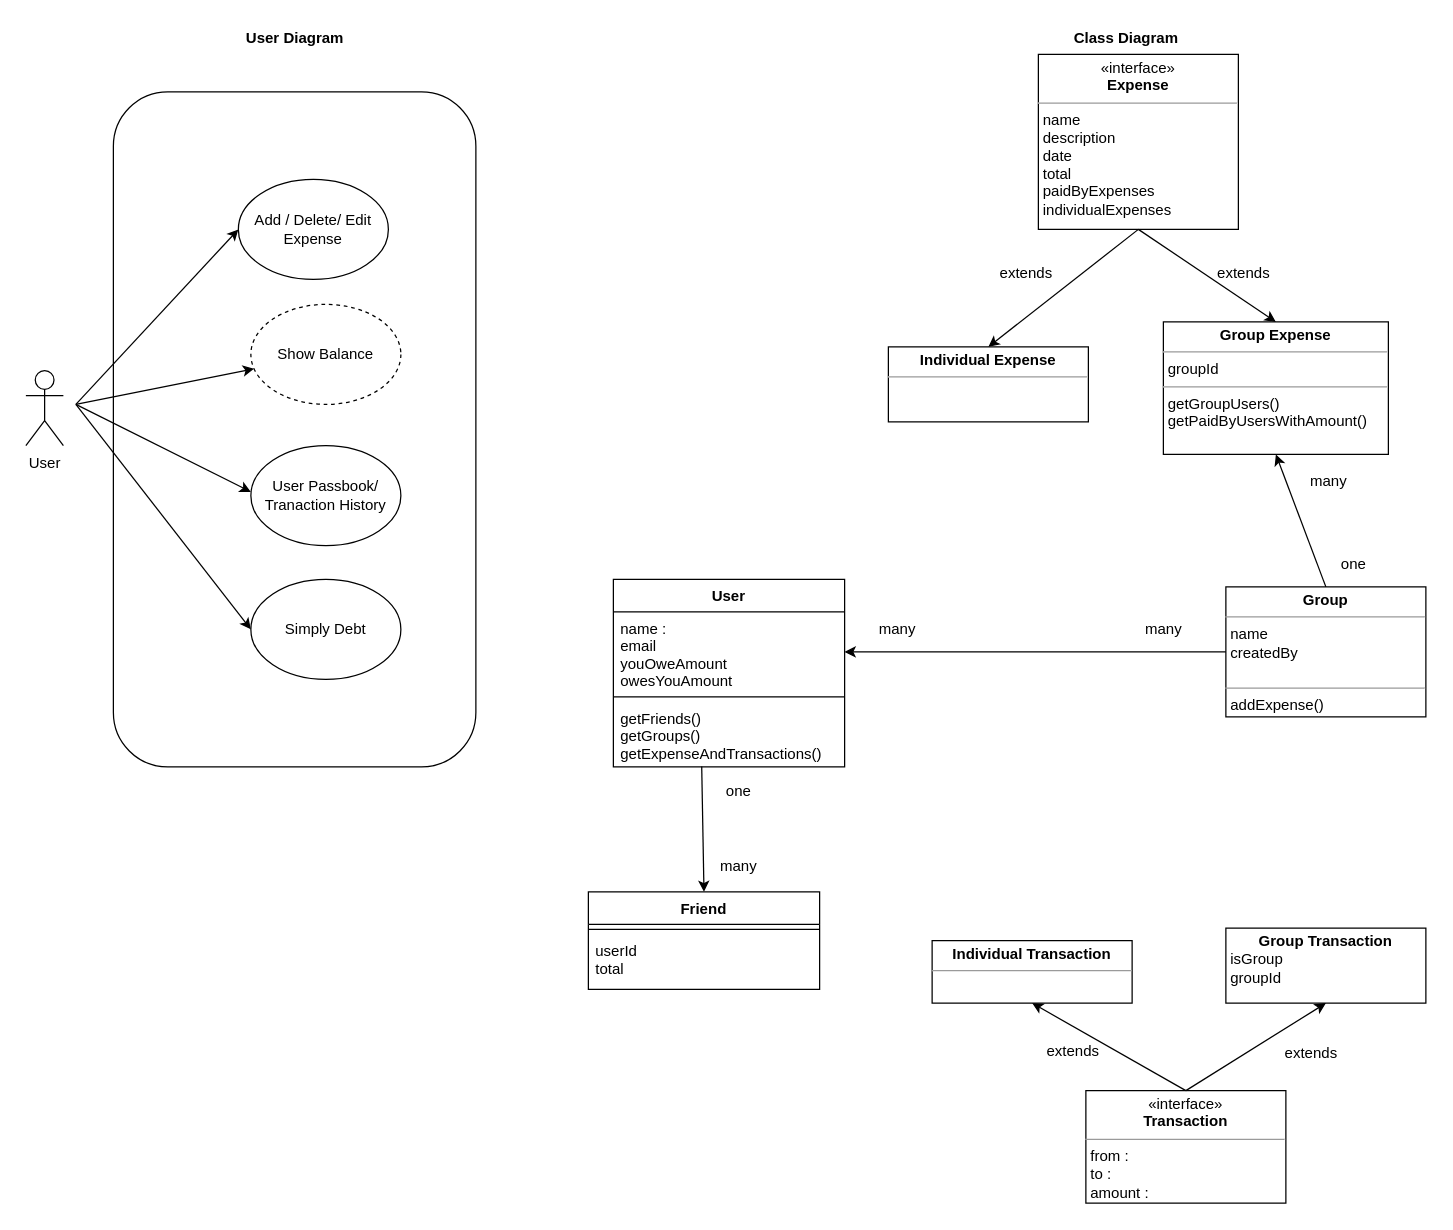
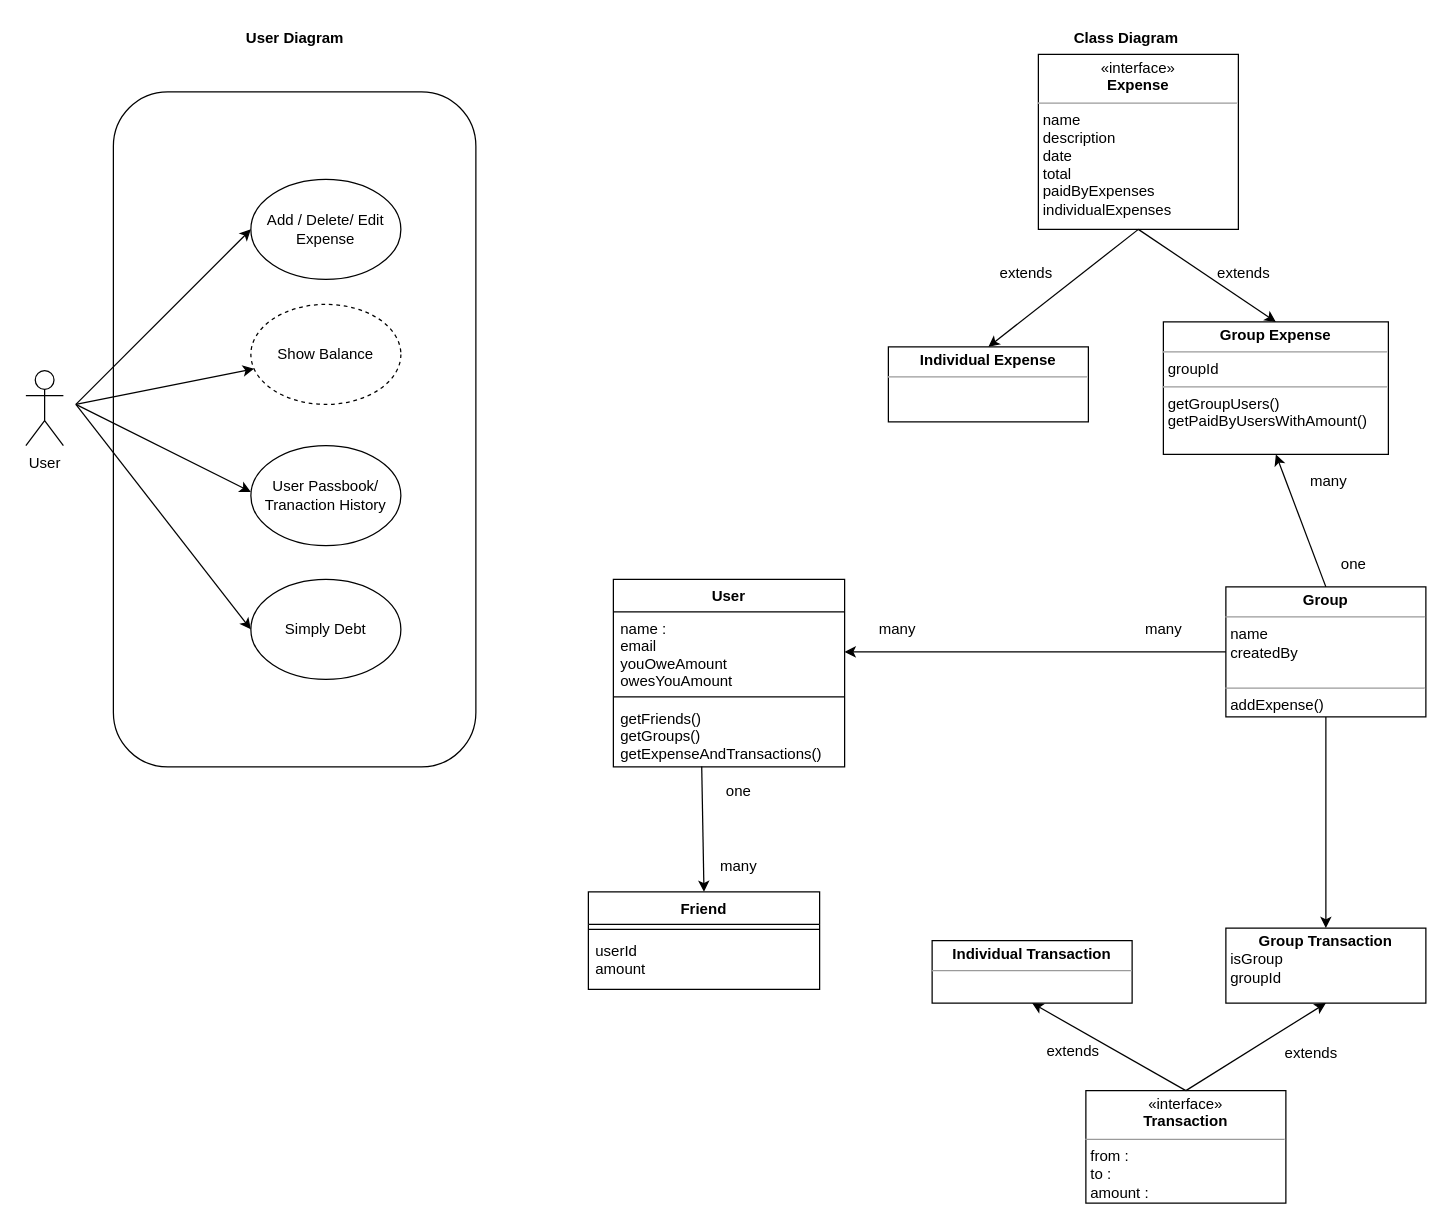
  <mxCell id="0" />
  <mxCell id="1" parent="0" />
  <mxCell id="2" value="" style="rounded=1;whiteSpace=wrap;html=1;fillColor=none;" vertex="1" parent="1"><mxGeometry x="90" y="73" width="290" height="540" as="geometry" /></mxCell>
  <mxCell id="3" value="&lt;b&gt;User Diagram&lt;/b&gt;" style="text;html=1;align=center;verticalAlign=middle;resizable=0;points=[];autosize=1;" vertex="1" parent="1"><mxGeometry x="190" y="20" width="90" height="20" as="geometry" /></mxCell>
  <mxCell id="4" value="&lt;b&gt;Class Diagram&lt;/b&gt;" style="text;html=1;align=center;verticalAlign=middle;resizable=0;points=[];autosize=1;" vertex="1" parent="1"><mxGeometry x="850" y="20" width="100" height="20" as="geometry" /></mxCell>
  <mxCell id="5" value="User" style="shape=umlActor;verticalLabelPosition=bottom;labelBackgroundColor=#ffffff;verticalAlign=top;html=1;outlineConnect=0;" vertex="1" parent="1"><mxGeometry x="20" y="296" width="30" height="60" as="geometry" /></mxCell>
- <mxCell id="6" value="Add / Delete/ Edit Expense" style="ellipse;whiteSpace=wrap;html=1;" vertex="1" parent="1"><mxGeometry x="190" y="143" width="120" height="80" as="geometry" /></mxCell>
+ <mxCell id="6" value="Add / Delete/ Edit Expense" style="ellipse;whiteSpace=wrap;html=1;" vertex="1" parent="1"><mxGeometry x="200" y="143" width="120" height="80" as="geometry" /></mxCell>
  <mxCell id="7" value="Show Balance" style="ellipse;whiteSpace=wrap;html=1;dashed=1;" vertex="1" parent="1"><mxGeometry x="200" y="243" width="120" height="80" as="geometry" /></mxCell>
  <mxCell id="8" value="User Passbook/ Tranaction History" style="ellipse;whiteSpace=wrap;html=1;" vertex="1" parent="1"><mxGeometry x="200" y="356" width="120" height="80" as="geometry" /></mxCell>
  <mxCell id="9" value="Simply Debt" style="ellipse;whiteSpace=wrap;html=1;" vertex="1" parent="1"><mxGeometry x="200" y="463" width="120" height="80" as="geometry" /></mxCell>
  <mxCell id="10" value="" style="endArrow=classic;html=1;entryX=0;entryY=0.5;entryDx=0;entryDy=0;" edge="1" parent="1" target="6"><mxGeometry width="50" height="50" relative="1" as="geometry"><mxPoint x="60" y="323" as="sourcePoint" /><mxPoint x="190" y="203" as="targetPoint" /></mxGeometry></mxCell>
  <mxCell id="11" value="" style="endArrow=classic;html=1;entryX=0;entryY=0.5;entryDx=0;entryDy=0;" edge="1" parent="1" target="9"><mxGeometry width="50" height="50" relative="1" as="geometry"><mxPoint x="60" y="323" as="sourcePoint" /><mxPoint x="200" y="213" as="targetPoint" /></mxGeometry></mxCell>
  <mxCell id="12" value="" style="endArrow=classic;html=1;" edge="1" parent="1"><mxGeometry width="50" height="50" relative="1" as="geometry"><mxPoint x="60" y="323" as="sourcePoint" /><mxPoint x="200" y="393" as="targetPoint" /></mxGeometry></mxCell>
  <mxCell id="13" value="" style="endArrow=classic;html=1;" edge="1" parent="1" target="7"><mxGeometry width="50" height="50" relative="1" as="geometry"><mxPoint x="60" y="323" as="sourcePoint" /><mxPoint x="220" y="233" as="targetPoint" /></mxGeometry></mxCell>
  <mxCell id="14" value="&lt;p style=&quot;margin: 0px ; margin-top: 4px ; text-align: center&quot;&gt;&lt;b&gt;Group&lt;/b&gt;&lt;/p&gt;&lt;hr size=&quot;1&quot;&gt;&lt;p style=&quot;margin: 0px ; margin-left: 4px&quot;&gt;name&lt;/p&gt;&lt;p style=&quot;margin: 0px ; margin-left: 4px&quot;&gt;createdBy&lt;/p&gt;&lt;p style=&quot;margin: 0px ; margin-left: 4px&quot;&gt;&lt;br&gt;&lt;/p&gt;&lt;hr size=&quot;1&quot;&gt;&lt;p style=&quot;margin: 0px ; margin-left: 4px&quot;&gt;addExpense()&lt;/p&gt;" style="verticalAlign=top;align=left;overflow=fill;fontSize=12;fontFamily=Helvetica;html=1;rounded=0;fillColor=none;" vertex="1" parent="1"><mxGeometry x="980" y="469" width="160" height="104" as="geometry" /></mxCell>
  <mxCell id="15" value="&lt;p style=&quot;margin: 0px ; margin-top: 4px ; text-align: center&quot;&gt;&lt;b&gt;Group Transaction&lt;/b&gt;&lt;/p&gt;&lt;p style=&quot;margin: 0px ; margin-left: 4px&quot;&gt;isGroup&lt;/p&gt;&lt;p style=&quot;margin: 0px ; margin-left: 4px&quot;&gt;groupId&lt;/p&gt;" style="verticalAlign=top;align=left;overflow=fill;fontSize=12;fontFamily=Helvetica;html=1;rounded=0;fillColor=none;" vertex="1" parent="1"><mxGeometry x="980" y="742" width="160" height="60" as="geometry" /></mxCell>
  <mxCell id="16" value="&lt;p style=&quot;margin: 0px ; margin-top: 4px ; text-align: center&quot;&gt;&lt;b&gt;Group Expense&lt;/b&gt;&lt;/p&gt;&lt;hr size=&quot;1&quot;&gt;&lt;p style=&quot;margin: 0px ; margin-left: 4px&quot;&gt;&lt;span&gt;groupId&lt;/span&gt;&lt;/p&gt;&lt;hr size=&quot;1&quot;&gt;&lt;p style=&quot;margin: 0px ; margin-left: 4px&quot;&gt;getGroupUsers()&lt;/p&gt;&lt;p style=&quot;margin: 0px ; margin-left: 4px&quot;&gt;getPaidByUsersWithAmount()&lt;/p&gt;&lt;p style=&quot;margin: 0px ; margin-left: 4px&quot;&gt;&lt;br&gt;&lt;/p&gt;" style="verticalAlign=top;align=left;overflow=fill;fontSize=12;fontFamily=Helvetica;html=1;rounded=0;fillColor=none;" vertex="1" parent="1"><mxGeometry x="930" y="257" width="180" height="106" as="geometry" /></mxCell>
  <mxCell id="17" value="" style="edgeStyle=none;rounded=0;orthogonalLoop=1;jettySize=auto;html=1;exitX=0;exitY=0.5;exitDx=0;exitDy=0;entryX=1;entryY=0.5;entryDx=0;entryDy=0;" edge="1" parent="1" source="14" target="19"><mxGeometry relative="1" as="geometry"><mxPoint x="720" y="558" as="targetPoint" /></mxGeometry></mxCell>
  <mxCell id="18" value="User" style="swimlane;fontStyle=1;align=center;verticalAlign=top;childLayout=stackLayout;horizontal=1;startSize=26;horizontalStack=0;resizeParent=1;resizeParentMax=0;resizeLast=0;collapsible=1;marginBottom=0;rounded=0;fillColor=none;" vertex="1" parent="1"><mxGeometry x="490" y="463" width="185" height="150" as="geometry" /></mxCell>
  <mxCell id="19" value="name : &#10;email&#10;youOweAmount&#10;owesYouAmount" style="text;strokeColor=none;fillColor=none;align=left;verticalAlign=top;spacingLeft=4;spacingRight=4;overflow=hidden;rotatable=0;points=[[0,0.5],[1,0.5]];portConstraint=eastwest;" vertex="1" parent="18"><mxGeometry y="26" width="185" height="64" as="geometry" /></mxCell>
  <mxCell id="20" value="" style="line;strokeWidth=1;fillColor=none;align=left;verticalAlign=middle;spacingTop=-1;spacingLeft=3;spacingRight=3;rotatable=0;labelPosition=right;points=[];portConstraint=eastwest;" vertex="1" parent="18"><mxGeometry y="90" width="185" height="8" as="geometry" /></mxCell>
  <mxCell id="21" value="getFriends()&#10;getGroups()&#10;getExpenseAndTransactions()" style="text;strokeColor=none;fillColor=none;align=left;verticalAlign=top;spacingLeft=4;spacingRight=4;overflow=hidden;rotatable=0;points=[[0,0.5],[1,0.5]];portConstraint=eastwest;" vertex="1" parent="18"><mxGeometry y="98" width="185" height="52" as="geometry" /></mxCell>
  <mxCell id="22" value="&lt;p style=&quot;margin: 0px ; margin-top: 4px ; text-align: center&quot;&gt;&lt;b&gt;Individual Expense&lt;/b&gt;&lt;/p&gt;&lt;hr size=&quot;1&quot;&gt;&lt;p style=&quot;margin: 0px ; margin-left: 4px&quot;&gt;&lt;br&gt;&lt;/p&gt;" style="verticalAlign=top;align=left;overflow=fill;fontSize=12;fontFamily=Helvetica;html=1;rounded=0;fillColor=none;" vertex="1" parent="1"><mxGeometry x="710" y="277" width="160" height="60" as="geometry" /></mxCell>
  <mxCell id="23" value="&lt;p style=&quot;margin: 0px ; margin-top: 4px ; text-align: center&quot;&gt;«interface»&lt;br&gt;&lt;b&gt;Expense&lt;/b&gt;&lt;br&gt;&lt;/p&gt;&lt;hr size=&quot;1&quot;&gt;&lt;p style=&quot;margin: 0px ; margin-left: 4px&quot;&gt;name&lt;/p&gt;&lt;p style=&quot;margin: 0px ; margin-left: 4px&quot;&gt;description&lt;/p&gt;&lt;p style=&quot;margin: 0px ; margin-left: 4px&quot;&gt;date&lt;/p&gt;&lt;p style=&quot;margin: 0px ; margin-left: 4px&quot;&gt;total&lt;/p&gt;&lt;p style=&quot;margin: 0px ; margin-left: 4px&quot;&gt;paidByExpenses&lt;/p&gt;&lt;p style=&quot;margin: 0px ; margin-left: 4px&quot;&gt;individualExpenses&lt;/p&gt;" style="verticalAlign=top;align=left;overflow=fill;fontSize=12;fontFamily=Helvetica;html=1;rounded=0;fillColor=none;" vertex="1" parent="1"><mxGeometry x="830" y="43" width="160" height="140" as="geometry" /></mxCell>
  <mxCell id="24" style="edgeStyle=none;rounded=0;orthogonalLoop=1;jettySize=auto;html=1;exitX=0.5;exitY=1;exitDx=0;exitDy=0;" edge="1" parent="1" source="22" target="22"><mxGeometry relative="1" as="geometry" /></mxCell>
  <mxCell id="25" value="" style="edgeStyle=none;rounded=0;orthogonalLoop=1;jettySize=auto;html=1;exitX=0.5;exitY=0;exitDx=0;exitDy=0;entryX=0.5;entryY=1;entryDx=0;entryDy=0;" edge="1" parent="1" source="14" target="16"><mxGeometry relative="1" as="geometry"><mxPoint x="1010" y="527" as="sourcePoint" /><mxPoint x="685" y="527" as="targetPoint" /></mxGeometry></mxCell>
  <mxCell id="26" value="" style="edgeStyle=none;rounded=0;orthogonalLoop=1;jettySize=auto;html=1;exitX=0.5;exitY=1;exitDx=0;exitDy=0;entryX=0.5;entryY=0;entryDx=0;entryDy=0;" edge="1" parent="1" source="23" target="16"><mxGeometry relative="1" as="geometry"><mxPoint x="1130" y="288" as="sourcePoint" /><mxPoint x="1060" y="173" as="targetPoint" /></mxGeometry></mxCell>
  <mxCell id="27" value="" style="edgeStyle=none;rounded=0;orthogonalLoop=1;jettySize=auto;html=1;exitX=0.5;exitY=1;exitDx=0;exitDy=0;entryX=0.5;entryY=0;entryDx=0;entryDy=0;" edge="1" parent="1" source="23" target="22"><mxGeometry relative="1" as="geometry"><mxPoint x="1100" y="477" as="sourcePoint" /><mxPoint x="1030" y="362" as="targetPoint" /></mxGeometry></mxCell>
  <mxCell id="28" value="extends" style="text;html=1;align=center;verticalAlign=middle;resizable=0;points=[];autosize=1;" vertex="1" parent="1"><mxGeometry x="964" y="208" width="60" height="20" as="geometry" /></mxCell>
  <mxCell id="29" value="extends" style="text;html=1;align=center;verticalAlign=middle;resizable=0;points=[];autosize=1;" vertex="1" parent="1"><mxGeometry x="790" y="208" width="60" height="20" as="geometry" /></mxCell>
  <mxCell id="30" style="edgeStyle=none;rounded=0;orthogonalLoop=1;jettySize=auto;html=1;exitX=0.5;exitY=1;exitDx=0;exitDy=0;" edge="1" parent="1" source="16" target="16"><mxGeometry relative="1" as="geometry" /></mxCell>
  <mxCell id="31" style="edgeStyle=none;rounded=0;orthogonalLoop=1;jettySize=auto;html=1;exitX=0.5;exitY=1;exitDx=0;exitDy=0;" edge="1" parent="1" source="14" target="14"><mxGeometry relative="1" as="geometry" /></mxCell>
  <mxCell id="32" value="one" style="text;html=1;align=center;verticalAlign=middle;resizable=0;points=[];autosize=1;" vertex="1" parent="1"><mxGeometry x="1062" y="441" width="40" height="20" as="geometry" /></mxCell>
  <mxCell id="33" value="many" style="text;html=1;align=center;verticalAlign=middle;resizable=0;points=[];autosize=1;" vertex="1" parent="1"><mxGeometry x="1042" y="375" width="40" height="20" as="geometry" /></mxCell>
  <mxCell id="34" value="many" style="text;html=1;align=center;verticalAlign=middle;resizable=0;points=[];autosize=1;" vertex="1" parent="1"><mxGeometry x="697" y="493" width="40" height="20" as="geometry" /></mxCell>
  <mxCell id="35" value="many" style="text;html=1;align=center;verticalAlign=middle;resizable=0;points=[];autosize=1;" vertex="1" parent="1"><mxGeometry x="910" y="493" width="40" height="20" as="geometry" /></mxCell>
  <mxCell id="36" value="&lt;p style=&quot;margin: 0px ; margin-top: 4px ; text-align: center&quot;&gt;«interface»&lt;br&gt;&lt;b&gt;Transaction&lt;/b&gt;&lt;br&gt;&lt;/p&gt;&lt;hr size=&quot;1&quot;&gt;&lt;p style=&quot;margin: 0px ; margin-left: 4px&quot;&gt;from :&amp;nbsp;&lt;/p&gt;&lt;p style=&quot;margin: 0px ; margin-left: 4px&quot;&gt;to :&amp;nbsp;&lt;/p&gt;&lt;p style=&quot;margin: 0px ; margin-left: 4px&quot;&gt;amount :&amp;nbsp;&lt;/p&gt;" style="verticalAlign=top;align=left;overflow=fill;fontSize=12;fontFamily=Helvetica;html=1;rounded=0;fillColor=none;" vertex="1" parent="1"><mxGeometry x="868" y="872" width="160" height="90" as="geometry" /></mxCell>
  <mxCell id="37" value="&lt;p style=&quot;margin: 0px ; margin-top: 4px ; text-align: center&quot;&gt;&lt;b&gt;Individual Transaction&lt;/b&gt;&lt;/p&gt;&lt;hr size=&quot;1&quot;&gt;&lt;p style=&quot;margin: 0px ; margin-left: 4px&quot;&gt;&lt;br&gt;&lt;/p&gt;" style="verticalAlign=top;align=left;overflow=fill;fontSize=12;fontFamily=Helvetica;html=1;rounded=0;fillColor=none;" vertex="1" parent="1"><mxGeometry x="745" y="752" width="160" height="50" as="geometry" /></mxCell>
+ <mxCell id="38" value="" style="edgeStyle=none;rounded=0;orthogonalLoop=1;jettySize=auto;html=1;entryX=0.5;entryY=0;entryDx=0;entryDy=0;exitX=0.5;exitY=1;exitDx=0;exitDy=0;" edge="1" parent="1" source="14" target="15"><mxGeometry relative="1" as="geometry"><mxPoint x="1040" y="593" as="sourcePoint" /><mxPoint x="1020" y="363" as="targetPoint" /></mxGeometry></mxCell>
  <mxCell id="39" value="" style="edgeStyle=none;rounded=0;orthogonalLoop=1;jettySize=auto;html=1;entryX=0.5;entryY=1;entryDx=0;entryDy=0;exitX=0.5;exitY=0;exitDx=0;exitDy=0;" edge="1" parent="1" source="36" target="15"><mxGeometry relative="1" as="geometry"><mxPoint x="1168" y="552" as="sourcePoint" /><mxPoint x="1070" y="732" as="targetPoint" /></mxGeometry></mxCell>
  <mxCell id="40" value="" style="edgeStyle=none;rounded=0;orthogonalLoop=1;jettySize=auto;html=1;entryX=0.5;entryY=1;entryDx=0;entryDy=0;exitX=0.5;exitY=0;exitDx=0;exitDy=0;" edge="1" parent="1" source="36" target="37"><mxGeometry relative="1" as="geometry"><mxPoint x="958" y="882" as="sourcePoint" /><mxPoint x="1070" y="812" as="targetPoint" /></mxGeometry></mxCell>
  <mxCell id="41" value="extends" style="text;html=1;align=center;verticalAlign=middle;resizable=0;points=[];autosize=1;" vertex="1" parent="1"><mxGeometry x="1018" y="832" width="60" height="20" as="geometry" /></mxCell>
  <mxCell id="42" value="extends" style="text;html=1;" vertex="1" parent="1"><mxGeometry x="835" y="827" width="70" height="30" as="geometry" /></mxCell>
  <mxCell id="43" value="" style="edgeStyle=none;rounded=0;orthogonalLoop=1;jettySize=auto;html=1;exitX=0.382;exitY=0.993;exitDx=0;exitDy=0;entryX=0.5;entryY=0;entryDx=0;entryDy=0;exitPerimeter=0;" edge="1" parent="1" source="21" target="46"><mxGeometry relative="1" as="geometry"><mxPoint x="555" y="653" as="sourcePoint" /><mxPoint x="250" y="653" as="targetPoint" /></mxGeometry></mxCell>
  <mxCell id="44" value="one" style="text;html=1;align=center;verticalAlign=middle;resizable=0;points=[];autosize=1;" vertex="1" parent="1"><mxGeometry x="570" y="623" width="40" height="20" as="geometry" /></mxCell>
  <mxCell id="45" value="many" style="text;html=1;align=center;verticalAlign=middle;resizable=0;points=[];autosize=1;" vertex="1" parent="1"><mxGeometry x="570" y="683" width="40" height="20" as="geometry" /></mxCell>
  <mxCell id="46" value="Friend" style="swimlane;fontStyle=1;align=center;verticalAlign=top;childLayout=stackLayout;horizontal=1;startSize=26;horizontalStack=0;resizeParent=1;resizeParentMax=0;resizeLast=0;collapsible=1;marginBottom=0;rounded=0;fillColor=none;" vertex="1" parent="1"><mxGeometry x="470" y="713" width="185" height="78" as="geometry" /></mxCell>
  <mxCell id="47" value="" style="line;strokeWidth=1;fillColor=none;align=left;verticalAlign=middle;spacingTop=-1;spacingLeft=3;spacingRight=3;rotatable=0;labelPosition=right;points=[];portConstraint=eastwest;" vertex="1" parent="46"><mxGeometry y="26" width="185" height="8" as="geometry" /></mxCell>
- <mxCell id="48" value="userId&#10;total" style="text;strokeColor=none;fillColor=none;align=left;verticalAlign=top;spacingLeft=4;spacingRight=4;overflow=hidden;rotatable=0;points=[[0,0.5],[1,0.5]];portConstraint=eastwest;" vertex="1" parent="46"><mxGeometry y="34" width="185" height="44" as="geometry" /></mxCell>
+ <mxCell id="48" value="userId&#10;amount" style="text;strokeColor=none;fillColor=none;align=left;verticalAlign=top;spacingLeft=4;spacingRight=4;overflow=hidden;rotatable=0;points=[[0,0.5],[1,0.5]];portConstraint=eastwest;" vertex="1" parent="46"><mxGeometry y="34" width="185" height="44" as="geometry" /></mxCell>
